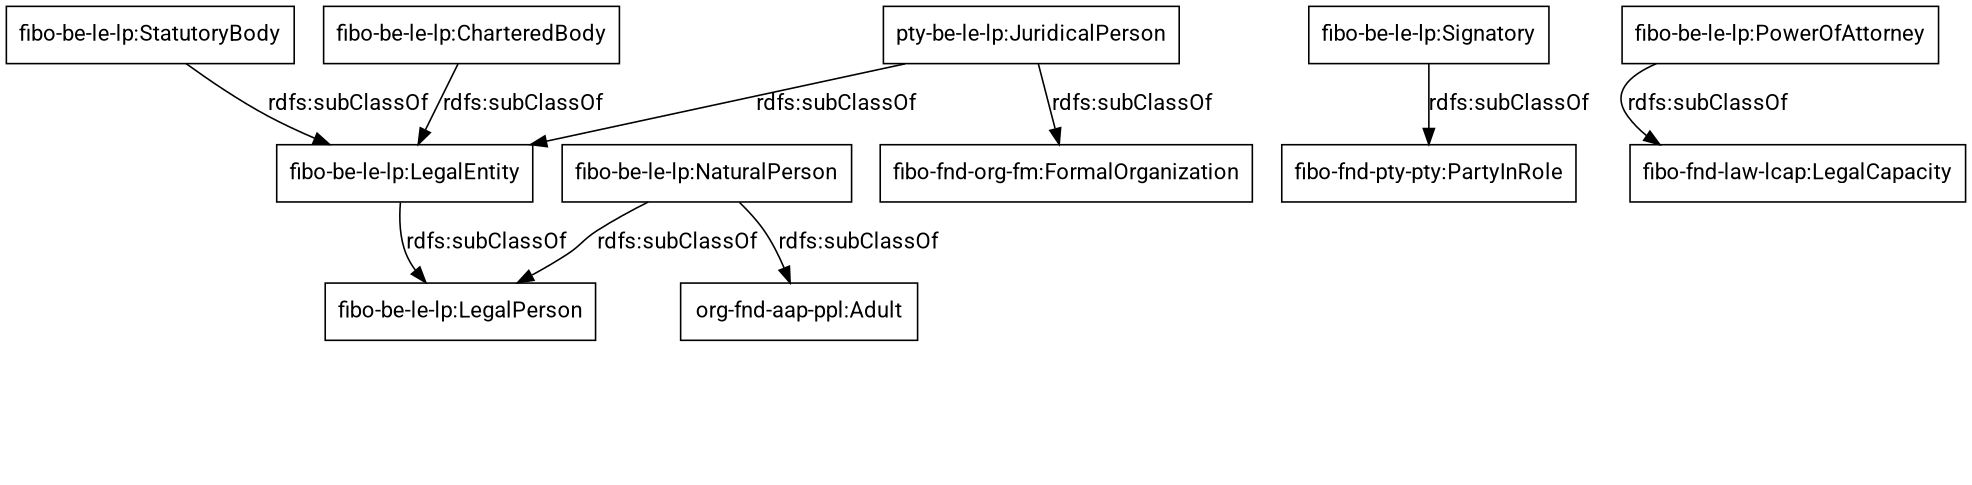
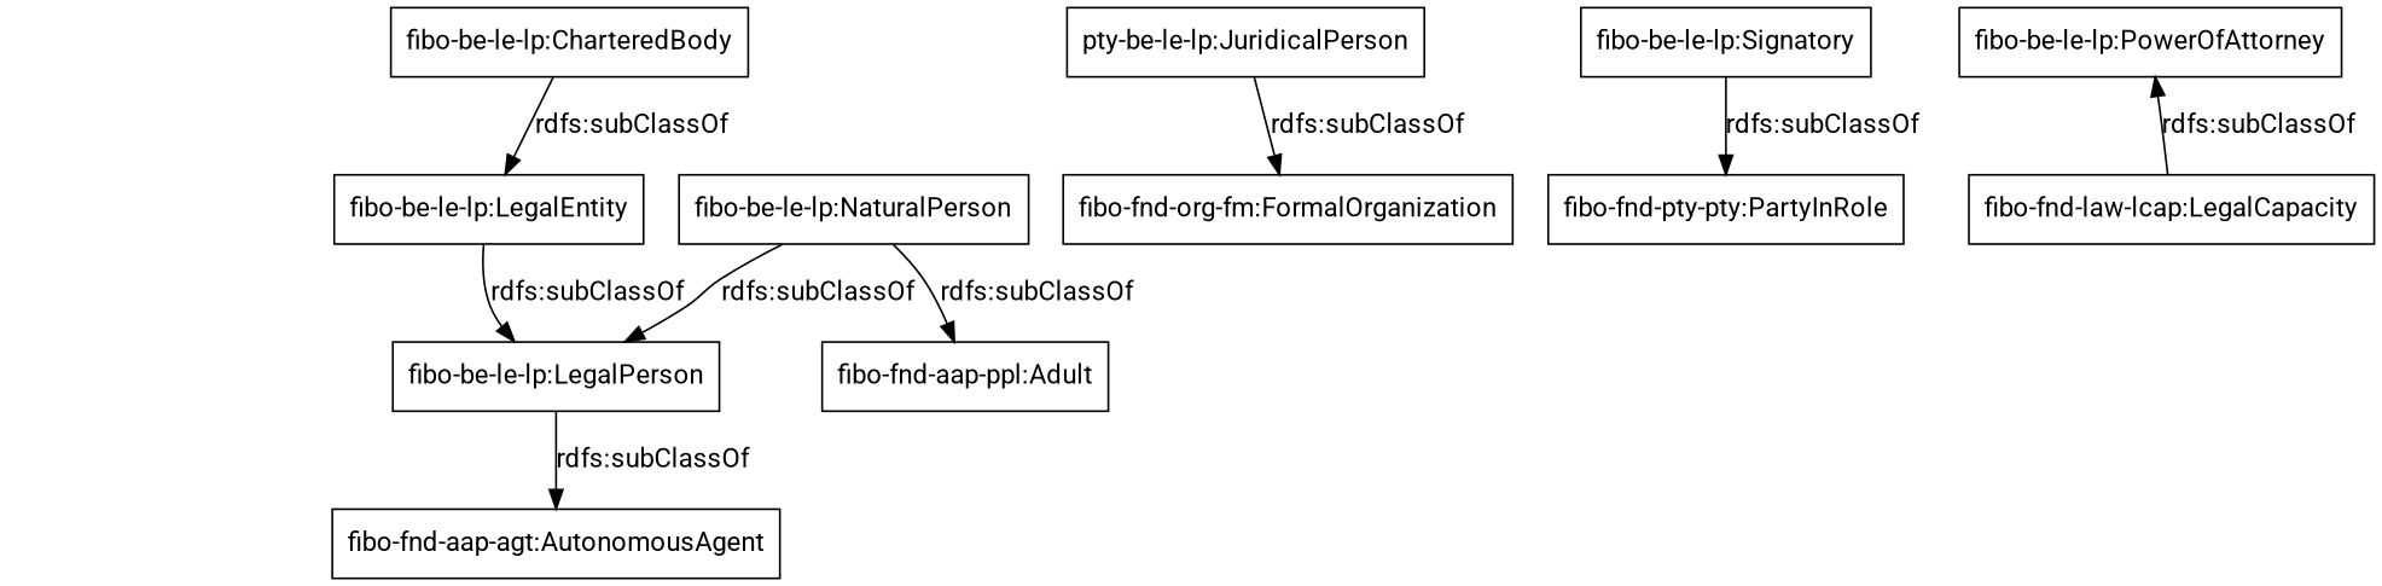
  digraph {
    fontname=Roboto
    rankdir=TB
    node [color=black fontname=Roboto shape=rectangle]
    edge [fontname=Roboto]
-   "fibo-be-le-lp:StatutoryBody"
    "fibo-be-le-lp:LegalEntity"
    "fibo-be-le-lp:LegalPerson"
    "fibo-be-le-lp:Signatory"
    "fibo-fnd-pty-pty:PartyInRole"
    "fibo-be-le-lp:PowerOfAttorney"
    "fibo-fnd-law-lcap:LegalCapacity"
    "fibo-be-le-lp:NaturalPerson"
-   "fibo-fnd-aap-ppl:Adult" [label="org-fnd-aap-ppl:Adult"]
+   "fibo-fnd-aap-ppl:Adult"
+   "fibo-fnd-aap-agt:AutonomousAgent"
    n11 [label="pty-be-le-lp:JuridicalPerson"]
    "fibo-fnd-org-fm:FormalOrganization"
    "fibo-be-le-lp:CharteredBody"
-   "fibo-be-le-lp:StatutoryBody" -> "fibo-be-le-lp:LegalEntity" [label="rdfs:subClassOf"]
    "fibo-be-le-lp:LegalEntity" -> "fibo-be-le-lp:LegalPerson" [label="rdfs:subClassOf"]
+   "fibo-be-le-lp:LegalPerson" -> "fibo-fnd-aap-agt:AutonomousAgent" [label="rdfs:subClassOf"]
    "fibo-be-le-lp:Signatory" -> "fibo-fnd-pty-pty:PartyInRole" [label="rdfs:subClassOf"]
-   "fibo-be-le-lp:PowerOfAttorney" -> "fibo-fnd-law-lcap:LegalCapacity" [label="rdfs:subClassOf"]
+   "fibo-fnd-law-lcap:LegalCapacity" -> "fibo-be-le-lp:PowerOfAttorney" [label="rdfs:subClassOf"]
    "fibo-be-le-lp:NaturalPerson" -> "fibo-be-le-lp:LegalPerson" [label="rdfs:subClassOf"]
    "fibo-be-le-lp:NaturalPerson" -> "fibo-fnd-aap-ppl:Adult" [label="rdfs:subClassOf"]
-   n11 -> "fibo-be-le-lp:LegalEntity" [label="rdfs:subClassOf"]
    n11 -> "fibo-fnd-org-fm:FormalOrganization" [label="rdfs:subClassOf"]
    "fibo-be-le-lp:CharteredBody" -> "fibo-be-le-lp:LegalEntity" [label="rdfs:subClassOf"]
  }
